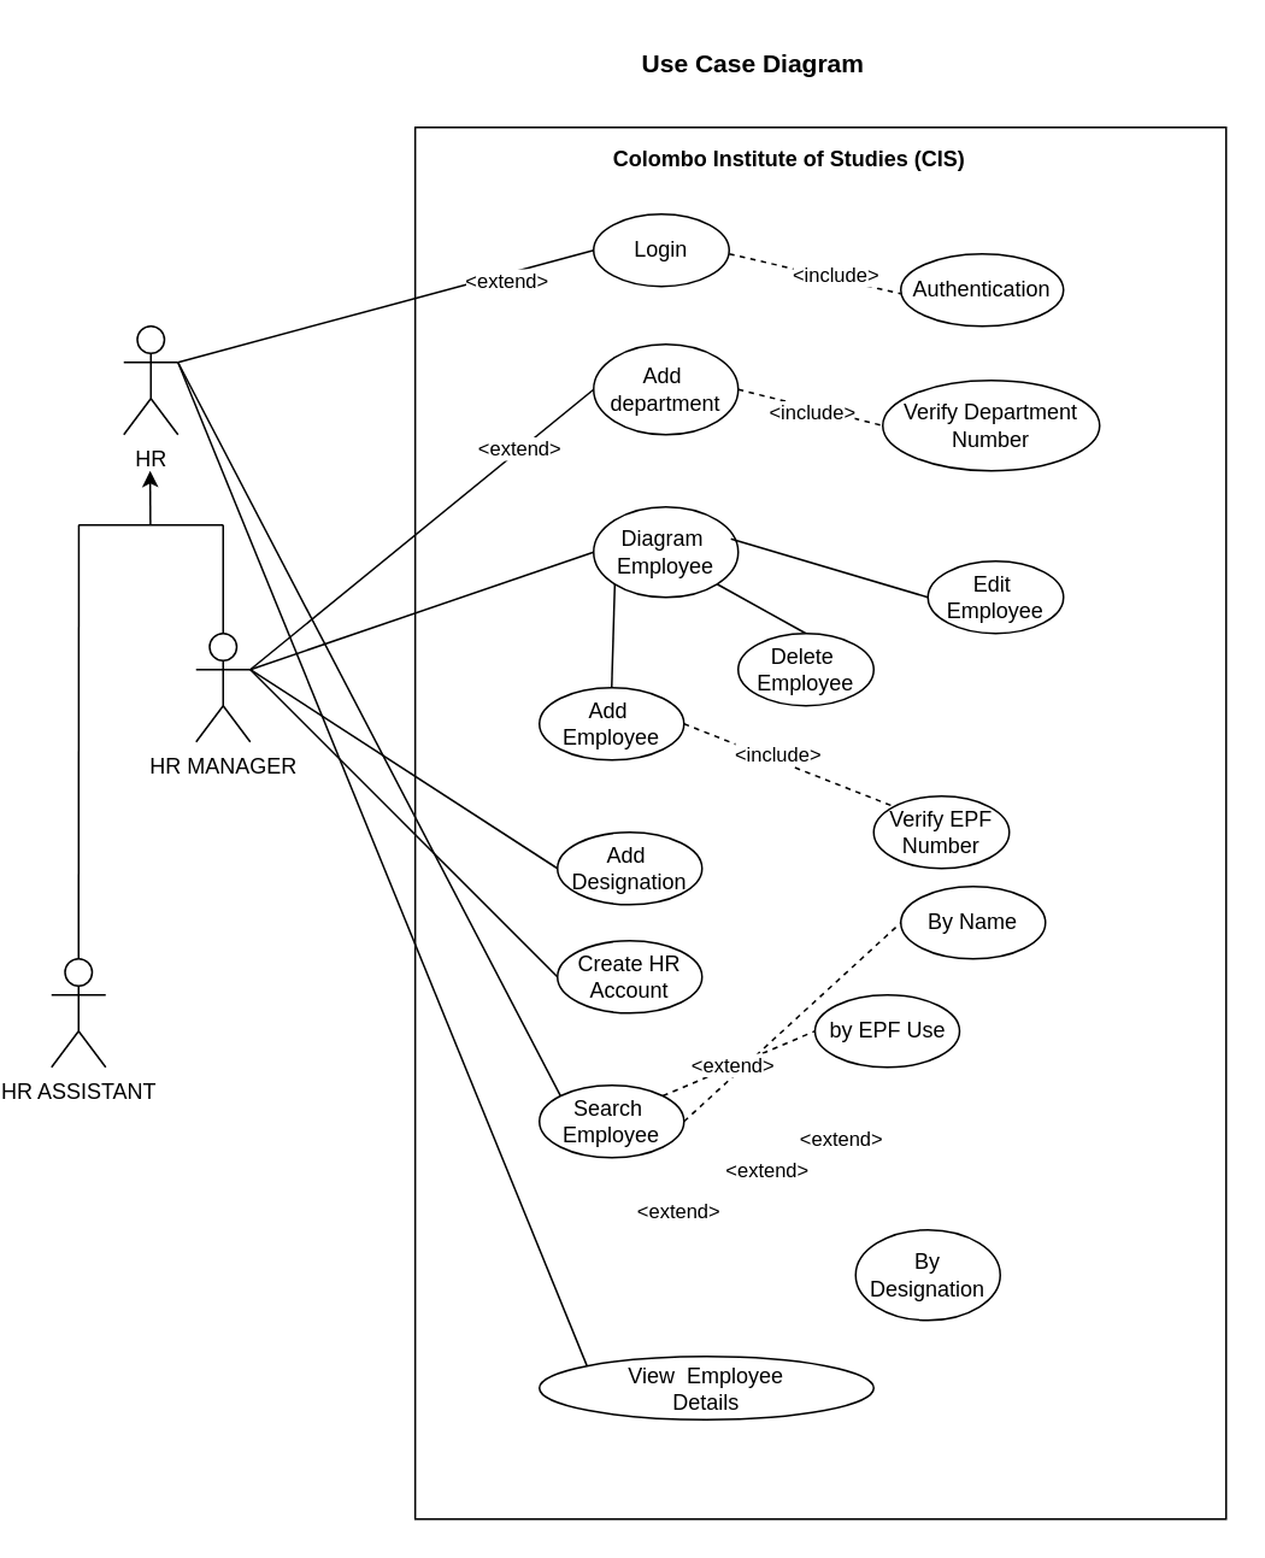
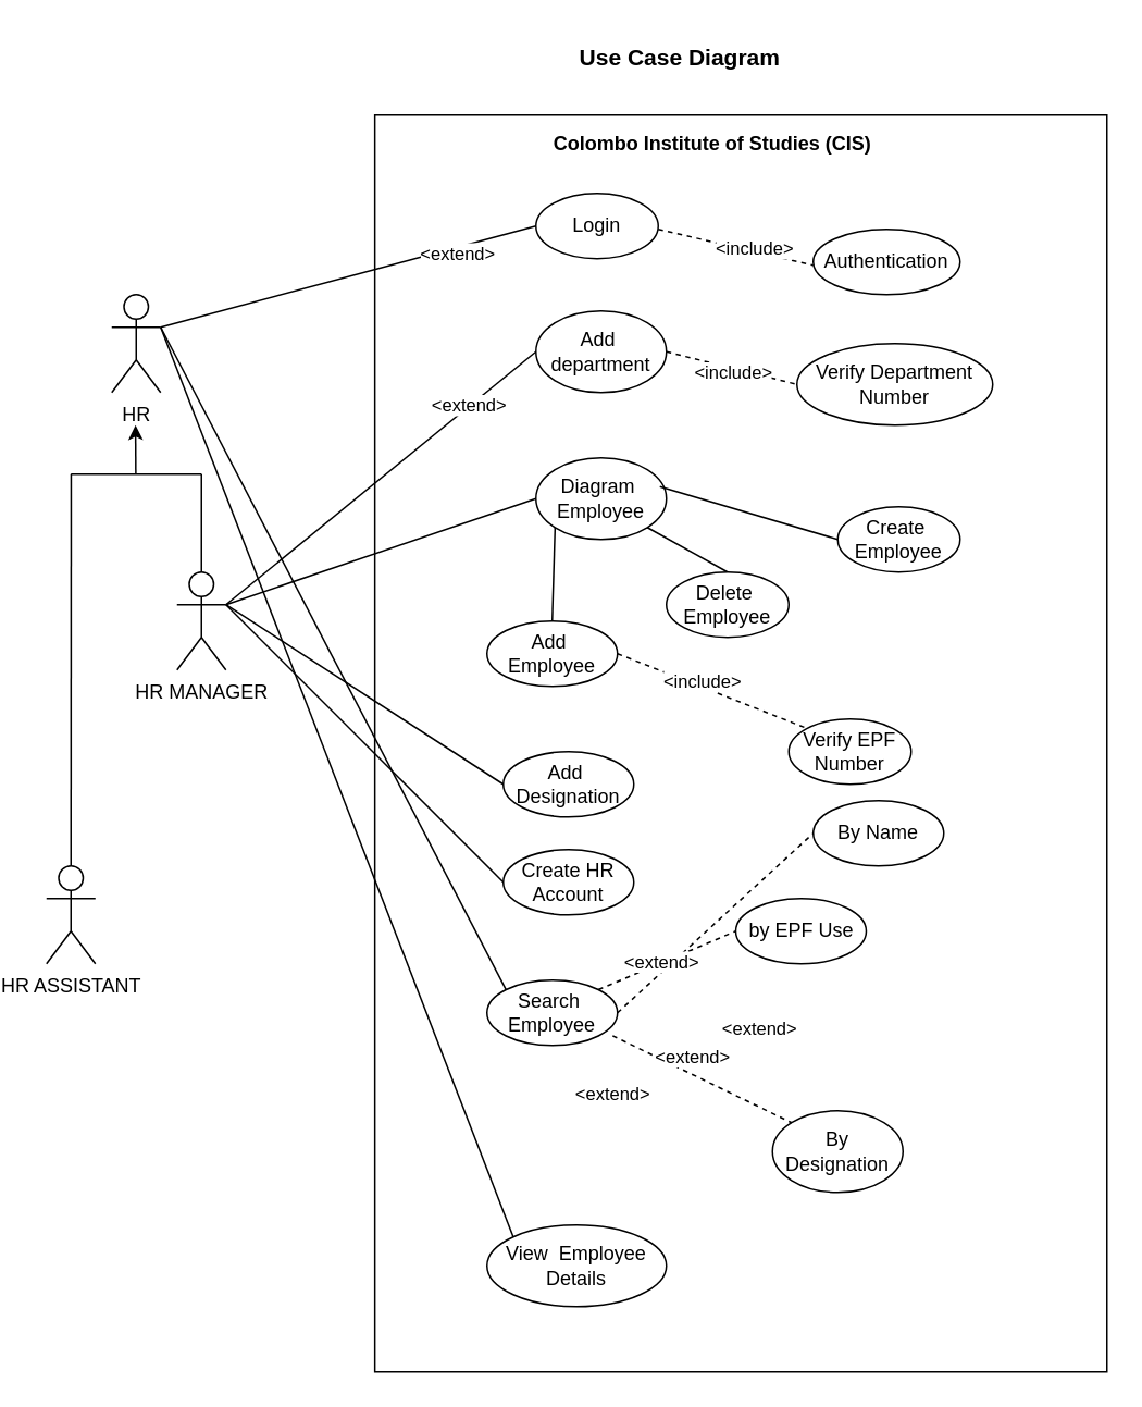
  <mxCell id="0" />
  <mxCell id="1" parent="0" />
  <mxCell id="2" value="" style="rounded=0;whiteSpace=wrap;html=1;" parent="1" vertex="1"><mxGeometry x="221.27" y="70" width="448.73" height="770" as="geometry" /></mxCell>
  <mxCell id="3" value="HR" style="shape=umlActor;verticalLabelPosition=bottom;verticalAlign=top;html=1;outlineConnect=0;" parent="1" vertex="1"><mxGeometry x="60" y="180" width="30" height="60" as="geometry" /></mxCell>
  <mxCell id="4" value="&lt;b&gt;&lt;font style=&quot;font-size: 14px;&quot;&gt;Use Case Diagram&lt;/font&gt;&lt;/b&gt;" style="text;html=1;align=center;verticalAlign=middle;resizable=0;points=[];autosize=1;strokeColor=none;fillColor=none;" parent="1" vertex="1"><mxGeometry x="332.5" width="150" height="30" as="geometry" y="20" /></mxCell>
  <mxCell id="5" value="&lt;b&gt;Colombo Institute of Studies (CIS)&lt;/b&gt;" style="text;html=1;align=center;verticalAlign=middle;resizable=0;points=[];autosize=1;strokeColor=none;fillColor=none;" parent="1" vertex="1"><mxGeometry x="317.5" y="73" width="220" height="30" as="geometry" /></mxCell>
  <mxCell id="6" value="Login" style="ellipse;whiteSpace=wrap;html=1;direction=south;" parent="1" vertex="1"><mxGeometry x="320" y="118" width="75" height="40" as="geometry" /></mxCell>
  <mxCell id="7" style="rounded=0;orthogonalLoop=1;jettySize=auto;html=1;exitX=1;exitY=0.333;exitDx=0;exitDy=0;entryX=0.5;entryY=1;entryDx=0;entryDy=0;endArrow=none;endFill=0;exitPerimeter=0;" parent="1" source="3" target="6" edge="1"><mxGeometry relative="1" as="geometry"><mxPoint x="210" y="165" as="sourcePoint" /></mxGeometry></mxCell>
  <mxCell id="8" value="&amp;lt;extend&amp;gt;" style="edgeLabel;html=1;align=center;verticalAlign=middle;resizable=0;points=[];" parent="7" vertex="1" connectable="0"><mxGeometry x="-0.142" y="-3" relative="1" as="geometry"><mxPoint x="82" y="-22" as="offset" /></mxGeometry></mxCell>
  <mxCell id="9" value="Authentication" style="ellipse;whiteSpace=wrap;html=1;direction=south;" parent="1" vertex="1"><mxGeometry x="490" y="140" width="90" height="40" as="geometry" /></mxCell>
  <mxCell id="10" style="rounded=0;orthogonalLoop=1;jettySize=auto;html=1;exitX=0.5;exitY=0;exitDx=0;exitDy=0;exitPerimeter=0;endArrow=none;endFill=0;" parent="1" source="11" edge="1"><mxGeometry relative="1" as="geometry"><mxPoint x="35.143" y="290" as="targetPoint" /></mxGeometry></mxCell>
  <mxCell id="11" value="HR ASSISTANT" style="shape=umlActor;verticalLabelPosition=bottom;verticalAlign=top;html=1;outlineConnect=0;" parent="1" vertex="1"><mxGeometry x="20" y="530" width="30" height="60" as="geometry" /></mxCell>
  <mxCell id="12" style="rounded=0;orthogonalLoop=1;jettySize=auto;html=1;exitX=0.5;exitY=0;exitDx=0;exitDy=0;exitPerimeter=0;endArrow=none;endFill=0;edgeStyle=orthogonalEdgeStyle;" parent="1" source="13" edge="1"><mxGeometry relative="1" as="geometry"><mxPoint x="115" y="290" as="targetPoint" /><mxPoint x="104.86" y="350" as="sourcePoint" /></mxGeometry></mxCell>
  <mxCell id="13" value="HR MANAGER" style="shape=umlActor;verticalLabelPosition=bottom;verticalAlign=top;html=1;outlineConnect=0;" parent="1" vertex="1"><mxGeometry x="100" y="350" width="30" height="60" as="geometry" /></mxCell>
  <mxCell id="14" value="" style="endArrow=none;html=1;rounded=0;jumpSize=2;startSize=0;endSize=3;strokeWidth=1;" parent="1" edge="1"><mxGeometry width="50" height="50" relative="1" as="geometry"><mxPoint x="35" y="290" as="sourcePoint" /><mxPoint x="115" y="290" as="targetPoint" /><Array as="points"><mxPoint x="80" y="290" /></Array></mxGeometry></mxCell>
  <mxCell id="15" value="" style="endArrow=classic;html=1;rounded=0;" parent="1" edge="1"><mxGeometry width="50" height="50" relative="1" as="geometry"><mxPoint x="74.75" y="290" as="sourcePoint" /><mxPoint x="74.58" y="260" as="targetPoint" /></mxGeometry></mxCell>
  <mxCell id="16" value="Add&amp;nbsp;&lt;br&gt;department" style="ellipse;whiteSpace=wrap;html=1;direction=south;" parent="1" vertex="1"><mxGeometry x="320" y="190" width="80" height="50" as="geometry" /></mxCell>
  <mxCell id="17" style="rounded=0;orthogonalLoop=1;jettySize=auto;html=1;exitX=0.5;exitY=1;exitDx=0;exitDy=0;entryX=1;entryY=0.333;entryDx=0;entryDy=0;entryPerimeter=0;endArrow=none;endFill=0;" parent="1" source="16" target="13" edge="1"><mxGeometry relative="1" as="geometry" /></mxCell>
  <mxCell id="18" value="&amp;lt;extend&amp;gt;" style="edgeLabel;html=1;align=center;verticalAlign=middle;resizable=0;points=[];" parent="1" vertex="1" connectable="0"><mxGeometry x="281.265" y="249.999" as="geometry"><mxPoint x="-3" y="-2" as="offset" /></mxGeometry></mxCell>
  <mxCell id="19" value="Verify Department&lt;br&gt;Number" style="ellipse;whiteSpace=wrap;html=1;direction=south;" parent="1" vertex="1"><mxGeometry x="480" y="210" width="120" height="50" as="geometry" /></mxCell>
  <mxCell id="20" value="" style="endArrow=none;dashed=1;html=1;rounded=0;exitX=0.5;exitY=0;exitDx=0;exitDy=0;entryX=0.5;entryY=1;entryDx=0;entryDy=0;" parent="1" source="16" target="19" edge="1"><mxGeometry width="50" height="50" relative="1" as="geometry"><mxPoint x="390" y="370" as="sourcePoint" /><mxPoint x="440" y="320" as="targetPoint" /></mxGeometry></mxCell>
  <mxCell id="21" value="" style="endArrow=none;dashed=1;html=1;rounded=0;exitX=0.5;exitY=0;exitDx=0;exitDy=0;entryX=0.5;entryY=1;entryDx=0;entryDy=0;" parent="1" edge="1"><mxGeometry width="50" height="50" relative="1" as="geometry"><mxPoint x="395" y="140" as="sourcePoint" /><mxPoint x="490" y="162" as="targetPoint" /></mxGeometry></mxCell>
  <mxCell id="22" value="&amp;lt;include&amp;gt;" style="edgeLabel;html=1;align=center;verticalAlign=middle;resizable=0;points=[];" parent="1" vertex="1" connectable="0"><mxGeometry x="449.995" y="149.999" as="geometry"><mxPoint x="4" y="2" as="offset" /></mxGeometry></mxCell>
  <mxCell id="23" value="&amp;lt;include&amp;gt;" style="edgeLabel;html=1;align=center;verticalAlign=middle;resizable=0;points=[];" parent="1" vertex="1" connectable="0"><mxGeometry x="309.995" y="279.999" as="geometry"><mxPoint x="131" y="-52" as="offset" /></mxGeometry></mxCell>
  <mxCell id="24" value="Diagram&amp;nbsp;&lt;br&gt;Employee" style="ellipse;whiteSpace=wrap;html=1;direction=south;" parent="1" vertex="1"><mxGeometry x="320" y="280" width="80" height="50" as="geometry" /></mxCell>
  <mxCell id="25" style="rounded=0;orthogonalLoop=1;jettySize=auto;html=1;exitX=0.5;exitY=1;exitDx=0;exitDy=0;entryX=1;entryY=0.333;entryDx=0;entryDy=0;entryPerimeter=0;endArrow=none;endFill=0;" parent="1" source="24" target="13" edge="1"><mxGeometry relative="1" as="geometry" /></mxCell>
  <mxCell id="26" style="rounded=0;orthogonalLoop=1;jettySize=auto;html=1;exitX=0;exitY=0.5;exitDx=0;exitDy=0;entryX=1;entryY=1;entryDx=0;entryDy=0;endArrow=none;endFill=0;" parent="1" source="27" target="24" edge="1"><mxGeometry relative="1" as="geometry" /></mxCell>
  <mxCell id="27" value="Add&amp;nbsp;&lt;br&gt;Employee" style="ellipse;whiteSpace=wrap;html=1;direction=south;" parent="1" vertex="1"><mxGeometry x="290" y="380" width="80" height="40" as="geometry" /></mxCell>
  <mxCell id="28" style="rounded=0;orthogonalLoop=1;jettySize=auto;html=1;exitX=0;exitY=0.5;exitDx=0;exitDy=0;entryX=1;entryY=0;entryDx=0;entryDy=0;endArrow=none;endFill=0;" parent="1" source="29" target="24" edge="1"><mxGeometry relative="1" as="geometry" /></mxCell>
  <mxCell id="29" value="Delete&amp;nbsp;&lt;br&gt;Employee" style="ellipse;whiteSpace=wrap;html=1;direction=south;" parent="1" vertex="1"><mxGeometry x="400" y="350" width="75" height="40" as="geometry" /></mxCell>
- <mxCell id="30" value="Edit&amp;nbsp;&lt;br&gt;Employee" style="ellipse;whiteSpace=wrap;html=1;direction=south;" parent="1" vertex="1"><mxGeometry x="505" y="310" width="75" height="40" as="geometry" /></mxCell>
+ <mxCell id="30" value="Create&amp;nbsp;&lt;br&gt;Employee" style="ellipse;whiteSpace=wrap;html=1;direction=south;" parent="1" vertex="1"><mxGeometry x="505" y="310" width="75" height="40" as="geometry" /></mxCell>
  <mxCell id="31" style="rounded=0;orthogonalLoop=1;jettySize=auto;html=1;exitX=0.5;exitY=1;exitDx=0;exitDy=0;entryX=0.353;entryY=0.05;entryDx=0;entryDy=0;entryPerimeter=0;endArrow=none;endFill=0;" parent="1" source="30" target="24" edge="1"><mxGeometry relative="1" as="geometry" /></mxCell>
  <mxCell id="32" value="Verify EPF Number" style="ellipse;whiteSpace=wrap;html=1;direction=south;" parent="1" vertex="1"><mxGeometry x="475" y="440" width="75" height="40" as="geometry" /></mxCell>
  <mxCell id="33" value="" style="endArrow=none;dashed=1;html=1;rounded=0;exitX=0.5;exitY=0;exitDx=0;exitDy=0;entryX=0;entryY=1;entryDx=0;entryDy=0;" parent="1" source="27" target="32" edge="1"><mxGeometry width="50" height="50" relative="1" as="geometry"><mxPoint x="360" y="430" as="sourcePoint" /><mxPoint x="410" y="380" as="targetPoint" /></mxGeometry></mxCell>
  <mxCell id="34" value="&amp;lt;include&amp;gt;" style="edgeLabel;html=1;align=center;verticalAlign=middle;resizable=0;points=[];" parent="1" vertex="1" connectable="0"><mxGeometry x="474.995" y="102.999" as="geometry"><mxPoint x="-53" y="314" as="offset" /></mxGeometry></mxCell>
  <mxCell id="35" value="Add&amp;nbsp;&lt;br&gt;Designation" style="ellipse;whiteSpace=wrap;html=1;direction=south;" parent="1" vertex="1"><mxGeometry x="300" y="460" width="80" height="40" as="geometry" /></mxCell>
  <mxCell id="36" style="rounded=0;orthogonalLoop=1;jettySize=auto;html=1;exitX=0.5;exitY=1;exitDx=0;exitDy=0;entryX=1;entryY=0.333;entryDx=0;entryDy=0;entryPerimeter=0;endArrow=none;endFill=0;" parent="1" source="35" target="13" edge="1"><mxGeometry relative="1" as="geometry" /></mxCell>
  <mxCell id="37" style="rounded=0;orthogonalLoop=1;jettySize=auto;html=1;exitX=0.5;exitY=1;exitDx=0;exitDy=0;endArrow=none;endFill=0;" parent="1" source="38" edge="1"><mxGeometry relative="1" as="geometry"><mxPoint x="130" y="370" as="targetPoint" /></mxGeometry></mxCell>
  <mxCell id="38" value="Create HR&lt;br&gt;Account" style="ellipse;whiteSpace=wrap;html=1;direction=south;" parent="1" vertex="1"><mxGeometry x="300" y="520" width="80" height="40" as="geometry" /></mxCell>
  <mxCell id="39" value="Search&amp;nbsp;&lt;br&gt;Employee" style="ellipse;whiteSpace=wrap;html=1;direction=south;" parent="1" vertex="1"><mxGeometry x="290" y="600" width="80" height="40" as="geometry" /></mxCell>
  <mxCell id="40" value="by EPF Use" style="ellipse;whiteSpace=wrap;html=1;direction=south;" parent="1" vertex="1"><mxGeometry x="442.5" y="550" width="80" height="40" as="geometry" /></mxCell>
  <mxCell id="41" value="By Name" style="ellipse;whiteSpace=wrap;html=1;direction=south;" parent="1" vertex="1"><mxGeometry x="490" y="490" width="80" height="40" as="geometry" /></mxCell>
  <mxCell id="42" value="By Designation" style="ellipse;whiteSpace=wrap;html=1;direction=south;" parent="1" vertex="1"><mxGeometry x="465" y="680" width="80" height="50" as="geometry" /></mxCell>
  <mxCell id="43" value="&amp;lt;extend&amp;gt;" style="edgeLabel;html=1;align=center;verticalAlign=middle;resizable=0;points=[];" parent="1" vertex="1" connectable="0"><mxGeometry x="291.265" y="259.999" as="geometry"><mxPoint x="75" y="410" as="offset" /></mxGeometry></mxCell>
+ <mxCell id="44" value="" style="endArrow=none;dashed=1;html=1;rounded=0;entryX=0;entryY=1;entryDx=0;entryDy=0;exitX=0.851;exitY=0.037;exitDx=0;exitDy=0;exitPerimeter=0;" parent="1" source="39" target="42" edge="1"><mxGeometry width="50" height="50" relative="1" as="geometry"><mxPoint x="340" y="530" as="sourcePoint" /><mxPoint x="390" y="480" as="targetPoint" /></mxGeometry></mxCell>
  <mxCell id="45" value="&amp;lt;extend&amp;gt;" style="edgeLabel;html=1;align=center;verticalAlign=middle;resizable=0;points=[];" parent="1" vertex="1" connectable="0"><mxGeometry x="299.995" y="279.999" as="geometry"><mxPoint x="116" y="367" as="offset" /></mxGeometry></mxCell>
  <mxCell id="46" value="" style="endArrow=none;dashed=1;html=1;rounded=0;entryX=0.5;entryY=1;entryDx=0;entryDy=0;exitX=0.5;exitY=0;exitDx=0;exitDy=0;" parent="1" source="39" target="41" edge="1"><mxGeometry width="50" height="50" relative="1" as="geometry"><mxPoint x="340" y="530" as="sourcePoint" /><mxPoint x="390" y="480" as="targetPoint" /></mxGeometry></mxCell>
  <mxCell id="47" value="&amp;lt;extend&amp;gt;" style="edgeLabel;html=1;align=center;verticalAlign=middle;resizable=0;points=[];" parent="1" vertex="1" connectable="0"><mxGeometry x="339.995" y="289.999" as="geometry"><mxPoint x="117" y="340" as="offset" /></mxGeometry></mxCell>
  <mxCell id="48" value="" style="endArrow=none;dashed=1;html=1;rounded=0;entryX=0.5;entryY=1;entryDx=0;entryDy=0;exitX=0;exitY=0;exitDx=0;exitDy=0;" parent="1" source="39" target="40" edge="1"><mxGeometry width="50" height="50" relative="1" as="geometry"><mxPoint x="340" y="530" as="sourcePoint" /><mxPoint x="390" y="480" as="targetPoint" /></mxGeometry></mxCell>
  <mxCell id="49" value="&amp;lt;extend&amp;gt;" style="edgeLabel;html=1;align=center;verticalAlign=middle;resizable=0;points=[];" parent="1" vertex="1" connectable="0"><mxGeometry x="321.265" y="289.999" as="geometry"><mxPoint x="75" y="299" as="offset" /></mxGeometry></mxCell>
- <mxCell id="50" value="View&amp;nbsp; Employee&lt;br&gt;Details" style="ellipse;whiteSpace=wrap;html=1;direction=south;" vertex="1" parent="1"><mxGeometry x="290" y="750" width="185" height="35" as="geometry" /></mxCell>
+ <mxCell id="50" value="View&amp;nbsp; Employee&lt;br&gt;Details" style="ellipse;whiteSpace=wrap;html=1;direction=south;" vertex="1" parent="1"><mxGeometry x="290" y="750" width="110" height="50" as="geometry" /></mxCell>
  <mxCell id="51" value="" style="endArrow=none;html=1;rounded=0;exitX=1;exitY=0.333;exitDx=0;exitDy=0;exitPerimeter=0;entryX=0;entryY=1;entryDx=0;entryDy=0;" edge="1" parent="1" source="3" target="50"><mxGeometry width="50" height="50" relative="1" as="geometry"><mxPoint x="330" y="500" as="sourcePoint" /><mxPoint x="380" y="450" as="targetPoint" /></mxGeometry></mxCell>
  <mxCell id="52" value="" style="endArrow=none;html=1;rounded=0;entryX=0;entryY=1;entryDx=0;entryDy=0;" edge="1" parent="1" target="39"><mxGeometry width="50" height="50" relative="1" as="geometry"><mxPoint x="90" y="200" as="sourcePoint" /><mxPoint x="380" y="450" as="targetPoint" /></mxGeometry></mxCell>
